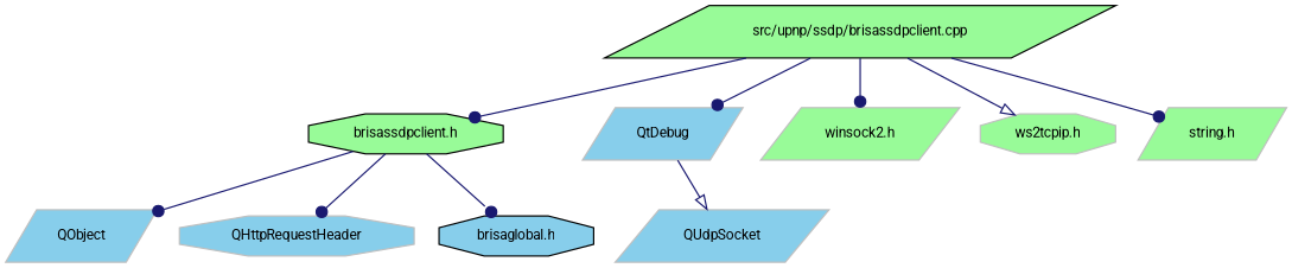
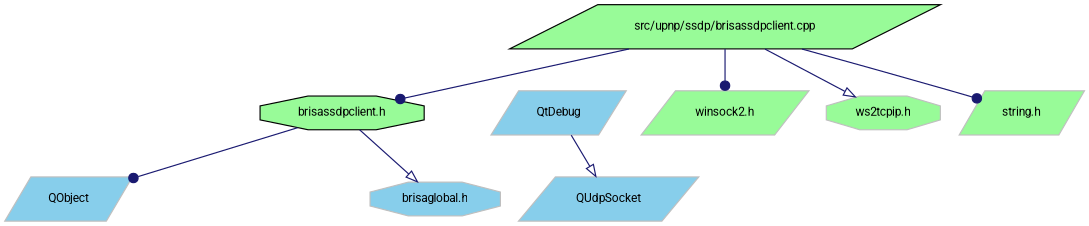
  digraph {
    fontname=Roboto
    node [color=grey75 fillcolor=palegreen fontname=Roboto fontsize=10 shape=parallelogram style=filled]
    edge [arrowhead=dot color=midnightblue fontname=Roboto fontsize=10 labelfontname=FreeSans labelfontsize=10 style=solid]
    n1 [color=black fontcolor=black height=0.2 label="src/upnp/ssdp/brisassdpclient.cpp" width=0.4]
    n2 [color=black height=0.2 label="brisassdpclient.h" shape=octagon width=0.4]
    n3 [fillcolor=skyblue height=0.2 label=QtDebug width=0.4]
    n4 [height=0.2 label="winsock2.h" width=0.4]
    n5 [height=0.2 label="ws2tcpip.h" shape=octagon width=0.4]
    n6 [height=0.2 label="string.h" width=0.4]
    n7 [fillcolor=skyblue height=0.2 label=QObject width=0.4]
-   n8 [fillcolor=skyblue height=0.2 label=QHttpRequestHeader shape=octagon width=0.4]
-   n9 [color=black fillcolor=skyblue height=0.2 label="brisaglobal.h" shape=octagon width=0.4]
+   n9 [fillcolor=skyblue height=0.2 label="brisaglobal.h" shape=octagon width=0.4]
    n10 [fillcolor=skyblue height=0.2 label=QUdpSocket width=0.4]
    n1 -> n2
-   n1 -> n3
    n1 -> n4
    n1 -> n5 [arrowhead=onormal]
    n1 -> n6
    n2 -> n7
-   n2 -> n8
-   n2 -> n9
+   n2 -> n9 [arrowhead=onormal]
    n3 -> n10 [arrowhead=onormal]
  }
